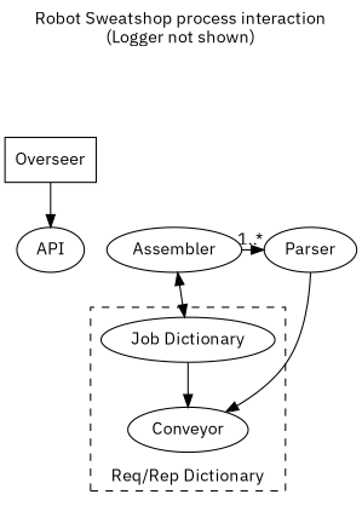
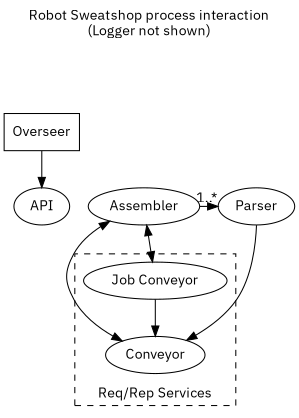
  digraph {
    fontname="IBM Plex Sans"
    label="Robot Sweatshop process interaction\n(Logger not shown)\n "
    labelloc=top
    node [fontname="IBM Plex Sans"]
    edge [fontname="IBM Plex Sans"]
    n1 [label=API]
    n2 [label=Assembler]
    n3 [label=Parser]
    n4 [label=Conveyor]
-   n5 [label="Job Dictionary"]
+   n5 [label="Job Conveyor"]
    n6 [label=Overseer shape=box]
    subgraph sub_1 {
      rank=same
      n1
      n2
      n3
    }
    subgraph cluster_2 {
-     label="Req/Rep Dictionary"
+     label="Req/Rep Services"
      labelloc=bottom
      style=dashed
      n4
      n5
    }
    n2 -> n3 [headlabel="1..*" labeldistance=2]
+   n2 -> n4 [dir=both]
    n2 -> n5 [dir=both]
    n3 -> n4
    n5 -> n4
    n6 -> n1
  }
